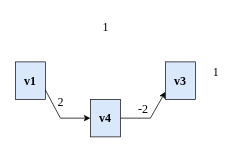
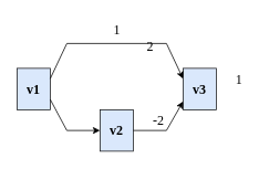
  <mxCell id="0" />
  <mxCell id="1" parent="0" />
  <mxCell id="2" value="&lt;b&gt;&lt;font style=&quot;font-size: 16px;&quot; face=&quot;Verdana&quot;&gt;v1&lt;/font&gt;&lt;/b&gt;" style="rounded=0;whiteSpace=wrap;html=1;fillColor=#dae8fc;strokeColor=#161718;" vertex="1" parent="1"><mxGeometry x="20" y="82" width="40" height="50" as="geometry" /></mxCell>
- <mxCell id="3" value="&lt;b&gt;&lt;font style=&quot;font-size: 16px;&quot; face=&quot;Verdana&quot;&gt;v4&lt;/font&gt;&lt;/b&gt;" style="rounded=0;whiteSpace=wrap;html=1;fillColor=#dae8fc;strokeColor=#161718;" vertex="1" parent="1"><mxGeometry x="120" y="132" width="40" height="50" as="geometry" /></mxCell>
+ <mxCell id="3" value="&lt;b&gt;&lt;font style=&quot;font-size: 16px;&quot; face=&quot;Verdana&quot;&gt;v2&lt;/font&gt;&lt;/b&gt;" style="rounded=0;whiteSpace=wrap;html=1;fillColor=#dae8fc;strokeColor=#161718;" vertex="1" parent="1"><mxGeometry x="120" y="132" width="40" height="50" as="geometry" /></mxCell>
  <mxCell id="4" value="&lt;b&gt;&lt;font style=&quot;font-size: 16px;&quot; face=&quot;Verdana&quot;&gt;v3&lt;/font&gt;&lt;/b&gt;" style="rounded=0;whiteSpace=wrap;html=1;fillColor=#dae8fc;strokeColor=#161718;" vertex="1" parent="1"><mxGeometry x="220" y="82" width="40" height="50" as="geometry" /></mxCell>
  <mxCell id="5" value="" style="endArrow=classic;html=1;rounded=0;exitX=1;exitY=0.75;exitDx=0;exitDy=0;entryX=0;entryY=0.5;entryDx=0;entryDy=0;" edge="1" parent="1" source="2" target="3"><mxGeometry width="50" height="50" relative="1" as="geometry"><mxPoint x="240" y="152" as="sourcePoint" /><mxPoint x="290" y="102" as="targetPoint" /><Array as="points"><mxPoint x="80" y="157" /></Array></mxGeometry></mxCell>
+ <mxCell id="6" value="" style="endArrow=classic;html=1;rounded=0;exitX=1;exitY=0.25;exitDx=0;exitDy=0;entryX=0;entryY=0.25;entryDx=0;entryDy=0;" edge="1" parent="1" source="2" target="4"><mxGeometry width="50" height="50" relative="1" as="geometry"><mxPoint x="240" y="152" as="sourcePoint" /><mxPoint x="290" y="102" as="targetPoint" /><Array as="points"><mxPoint x="80" y="52" /><mxPoint x="200" y="52" /></Array></mxGeometry></mxCell>
  <mxCell id="7" value="" style="endArrow=classic;html=1;rounded=0;exitX=1;exitY=0.5;exitDx=0;exitDy=0;" edge="1" parent="1" source="3"><mxGeometry width="50" height="50" relative="1" as="geometry"><mxPoint x="240" y="152" as="sourcePoint" /><mxPoint x="220" y="122" as="targetPoint" /><Array as="points"><mxPoint x="200" y="157" /></Array></mxGeometry></mxCell>
  <mxCell id="8" value="&lt;font face=&quot;Verdana&quot; style=&quot;font-size: 16px;&quot;&gt;1&lt;/font&gt;" style="text;html=1;align=center;verticalAlign=middle;resizable=0;points=[];autosize=1;strokeColor=none;fillColor=none;" vertex="1" parent="1"><mxGeometry x="125" y="20" width="30" height="30" as="geometry" /></mxCell>
- <mxCell id="9" value="&lt;font face=&quot;Verdana&quot; style=&quot;font-size: 16px;&quot;&gt;2&lt;/font&gt;" style="text;html=1;align=center;verticalAlign=middle;resizable=0;points=[];autosize=1;strokeColor=none;fillColor=none;" vertex="1" parent="1"><mxGeometry x="65" y="120" width="30" height="30" as="geometry" /></mxCell>
+ <mxCell id="9" value="&lt;font face=&quot;Verdana&quot; style=&quot;font-size: 16px;&quot;&gt;2&lt;/font&gt;" style="text;html=1;align=center;verticalAlign=middle;resizable=0;points=[];autosize=1;strokeColor=none;fillColor=none;" vertex="1" parent="1"><mxGeometry x="165" y="40" width="30" height="30" as="geometry" /></mxCell>
  <mxCell id="10" value="&lt;font face=&quot;Verdana&quot; style=&quot;font-size: 16px;&quot;&gt;-2&lt;/font&gt;" style="text;html=1;align=center;verticalAlign=middle;resizable=0;points=[];autosize=1;strokeColor=none;fillColor=none;" vertex="1" parent="1"><mxGeometry x="170" y="130" width="40" height="30" as="geometry" /></mxCell>
  <mxCell id="11" value="&lt;font face=&quot;Verdana&quot; style=&quot;font-size: 16px;&quot;&gt;1&lt;/font&gt;" style="text;html=1;align=center;verticalAlign=middle;resizable=0;points=[];autosize=1;strokeColor=none;fillColor=none;" vertex="1" parent="1"><mxGeometry x="272" y="80" width="30" height="30" as="geometry" /></mxCell>
